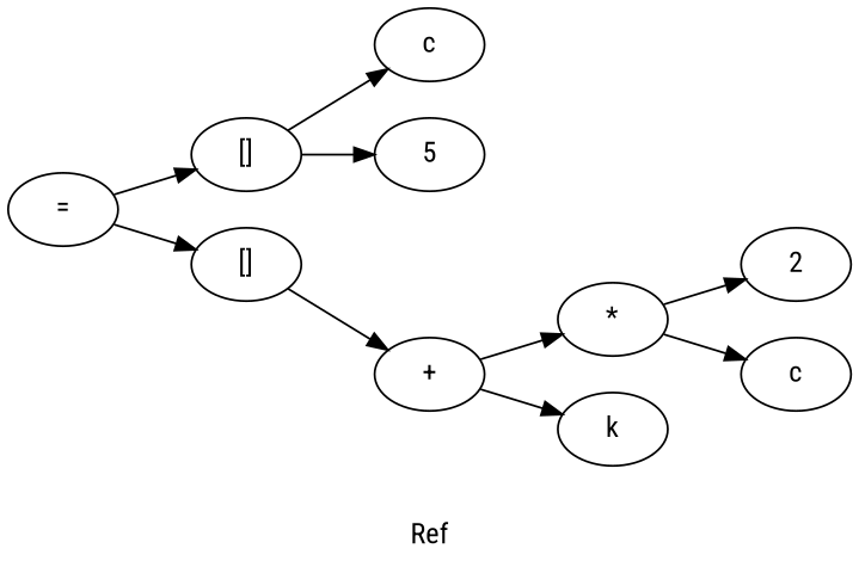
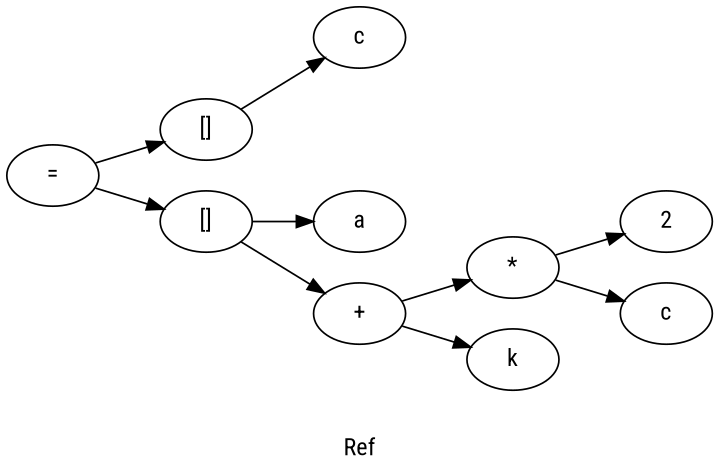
  digraph {
    fontname="Roboto Condensed"
    label=Ref
    rankdir=LR
    node [fontname="Roboto Condensed"]
    edge [fontname="Roboto Condensed"]
    n1 [label="="]
    n2 [label="[]"]
    n3 [label="[]"]
    n4 [label=c]
-   n5 [label=5]
+   n6 [label=a]
    n7 [label="+"]
    n8 [label="*"]
    n9 [label=k]
    n10 [label=2]
    n11 [label=c]
    n1 -> n2
    n1 -> n3
    n2 -> n4
-   n2 -> n5
+   n3 -> n6
    n3 -> n7
    n7 -> n8
    n7 -> n9
    n8 -> n10
    n8 -> n11
  }
